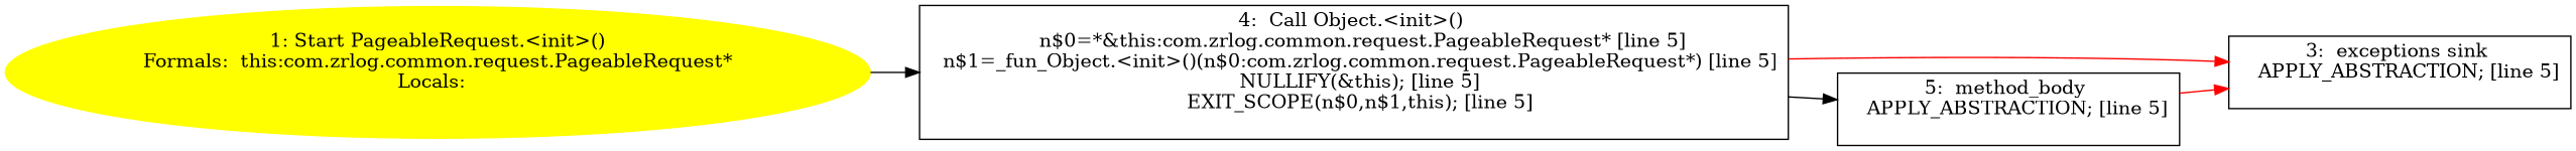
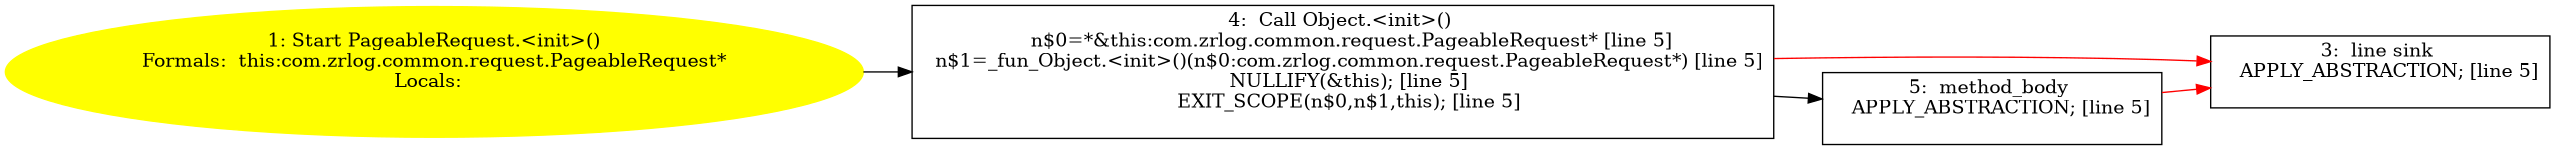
  digraph {
    rankdir=LR
    node [shape=box]
    n1 [color=yellow label="1: Start PageableRequest.<init>()\nFormals:  this:com.zrlog.common.request.PageableRequest*\nLocals:  \n  " style=filled shape=""]
    n2 [label="4:  Call Object.<init>() \n   n$0=*&this:com.zrlog.common.request.PageableRequest* [line 5]\n  n$1=_fun_Object.<init>()(n$0:com.zrlog.common.request.PageableRequest*) [line 5]\n  NULLIFY(&this); [line 5]\n  EXIT_SCOPE(n$0,n$1,this); [line 5]\n "]
-   n3 [label="3:  exceptions sink \n   APPLY_ABSTRACTION; [line 5]\n "]
+   n3 [label="3:  line sink \n   APPLY_ABSTRACTION; [line 5]\n "]
    n4 [label="5:  method_body \n   APPLY_ABSTRACTION; [line 5]\n "]
    n1 -> n2
    n2 -> n3 [color=red]
    n2 -> n4
    n4 -> n3 [color=red]
  }
